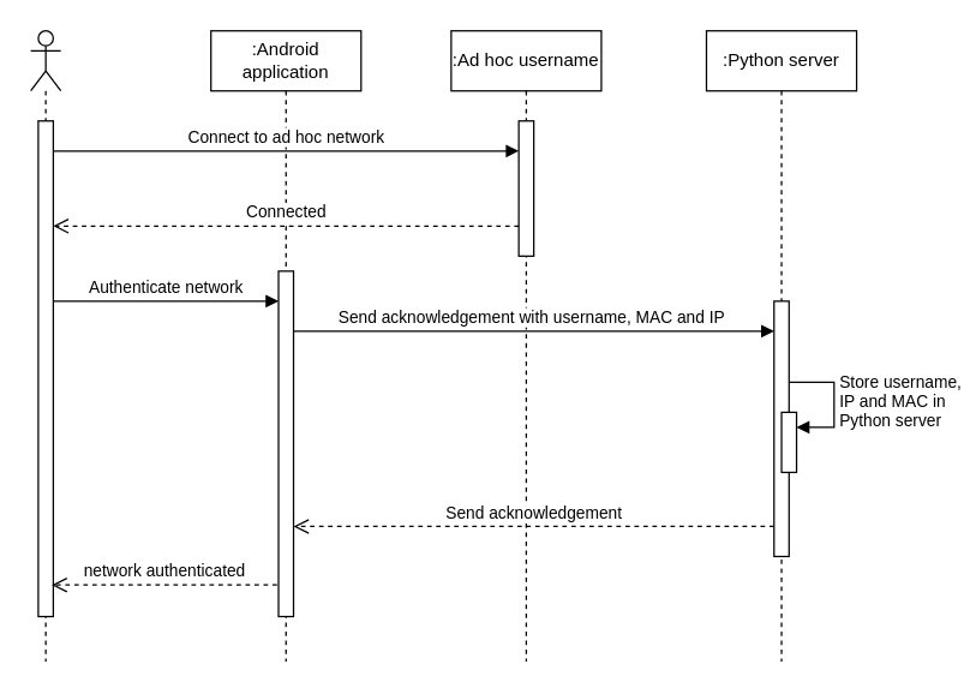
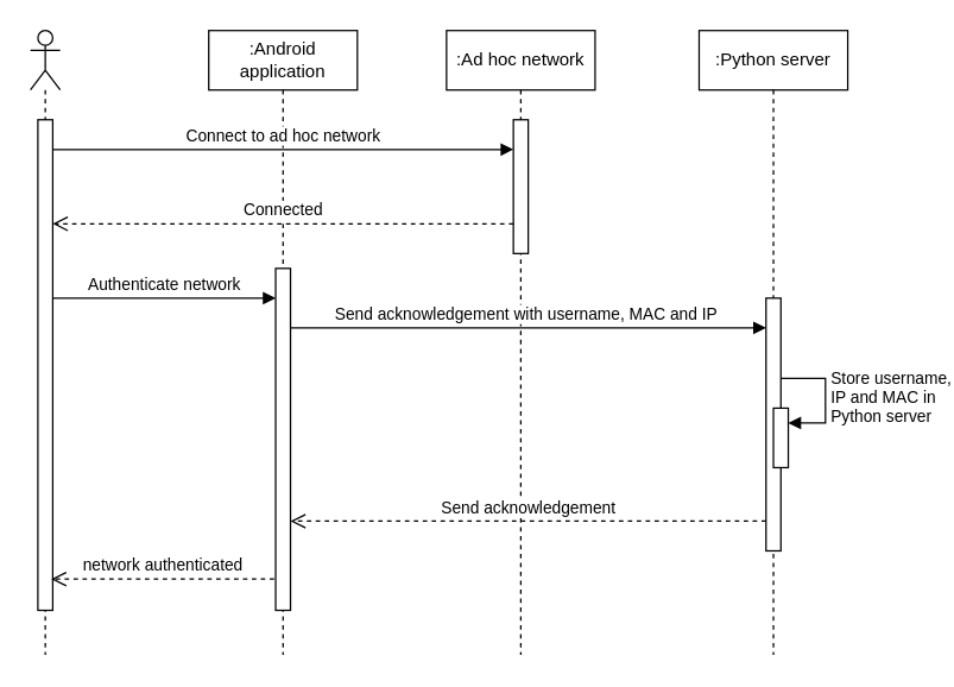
  <mxCell id="0" />
  <mxCell id="1" parent="0" />
  <mxCell id="2" value="" style="shape=umlLifeline;perimeter=lifelinePerimeter;whiteSpace=wrap;html=1;container=1;dropTarget=0;collapsible=0;recursiveResize=0;outlineConnect=0;portConstraint=eastwest;newEdgeStyle={&quot;curved&quot;:0,&quot;rounded&quot;:0};participant=umlActor;" parent="1" vertex="1"><mxGeometry x="20" y="20" width="20" height="420" as="geometry" /></mxCell>
  <mxCell id="3" value="" style="html=1;points=[[0,0,0,0,5],[0,1,0,0,-5],[1,0,0,0,5],[1,1,0,0,-5]];perimeter=orthogonalPerimeter;outlineConnect=0;targetShapes=umlLifeline;portConstraint=eastwest;newEdgeStyle={&quot;curved&quot;:0,&quot;rounded&quot;:0};" parent="2" vertex="1"><mxGeometry x="5" y="60" width="10" height="330" as="geometry" /></mxCell>
- <mxCell id="4" value=":Ad hoc username" style="shape=umlLifeline;perimeter=lifelinePerimeter;whiteSpace=wrap;html=1;container=1;dropTarget=0;collapsible=0;recursiveResize=0;outlineConnect=0;portConstraint=eastwest;newEdgeStyle={&quot;curved&quot;:0,&quot;rounded&quot;:0};" parent="1" vertex="1"><mxGeometry x="300" y="20" width="100" height="420" as="geometry" /></mxCell>
+ <mxCell id="4" value=":Ad hoc network" style="shape=umlLifeline;perimeter=lifelinePerimeter;whiteSpace=wrap;html=1;container=1;dropTarget=0;collapsible=0;recursiveResize=0;outlineConnect=0;portConstraint=eastwest;newEdgeStyle={&quot;curved&quot;:0,&quot;rounded&quot;:0};" parent="1" vertex="1"><mxGeometry x="300" y="20" width="100" height="420" as="geometry" /></mxCell>
  <mxCell id="5" value="" style="html=1;points=[[0,0,0,0,5],[0,1,0,0,-5],[1,0,0,0,5],[1,1,0,0,-5]];perimeter=orthogonalPerimeter;outlineConnect=0;targetShapes=umlLifeline;portConstraint=eastwest;newEdgeStyle={&quot;curved&quot;:0,&quot;rounded&quot;:0};" parent="4" vertex="1"><mxGeometry x="45" y="60" width="10" height="90" as="geometry" /></mxCell>
  <mxCell id="6" value=":Python server" style="shape=umlLifeline;perimeter=lifelinePerimeter;whiteSpace=wrap;html=1;container=1;dropTarget=0;collapsible=0;recursiveResize=0;outlineConnect=0;portConstraint=eastwest;newEdgeStyle={&quot;curved&quot;:0,&quot;rounded&quot;:0};" parent="1" vertex="1"><mxGeometry x="470" y="20" width="100" height="420" as="geometry" /></mxCell>
  <mxCell id="7" value="" style="html=1;points=[[0,0,0,0,5],[0,1,0,0,-5],[1,0,0,0,5],[1,1,0,0,-5]];perimeter=orthogonalPerimeter;outlineConnect=0;targetShapes=umlLifeline;portConstraint=eastwest;newEdgeStyle={&quot;curved&quot;:0,&quot;rounded&quot;:0};" parent="6" vertex="1"><mxGeometry x="45" y="180" width="10" height="170" as="geometry" /></mxCell>
  <mxCell id="8" value="" style="html=1;points=[[0,0,0,0,5],[0,1,0,0,-5],[1,0,0,0,5],[1,1,0,0,-5]];perimeter=orthogonalPerimeter;outlineConnect=0;targetShapes=umlLifeline;portConstraint=eastwest;newEdgeStyle={&quot;curved&quot;:0,&quot;rounded&quot;:0};" parent="6" vertex="1"><mxGeometry x="50" y="254" width="10" height="40" as="geometry" /></mxCell>
  <mxCell id="9" value="Store username,&lt;div&gt;IP and MAC in&lt;/div&gt;&lt;div&gt;Python server&lt;/div&gt;" style="html=1;align=left;spacingLeft=2;endArrow=block;rounded=0;edgeStyle=orthogonalEdgeStyle;curved=0;rounded=0;" parent="6" target="8" edge="1"><mxGeometry relative="1" as="geometry"><mxPoint x="55" y="234" as="sourcePoint" /><Array as="points"><mxPoint x="85" y="264" /></Array></mxGeometry></mxCell>
  <mxCell id="10" value=":Android application" style="shape=umlLifeline;perimeter=lifelinePerimeter;whiteSpace=wrap;html=1;container=1;dropTarget=0;collapsible=0;recursiveResize=0;outlineConnect=0;portConstraint=eastwest;newEdgeStyle={&quot;curved&quot;:0,&quot;rounded&quot;:0};" parent="1" vertex="1"><mxGeometry x="140" y="20" width="100" height="420" as="geometry" /></mxCell>
  <mxCell id="11" value="" style="html=1;points=[[0,0,0,0,5],[0,1,0,0,-5],[1,0,0,0,5],[1,1,0,0,-5]];perimeter=orthogonalPerimeter;outlineConnect=0;targetShapes=umlLifeline;portConstraint=eastwest;newEdgeStyle={&quot;curved&quot;:0,&quot;rounded&quot;:0};" parent="10" vertex="1"><mxGeometry x="45" y="160" width="10" height="230" as="geometry" /></mxCell>
  <mxCell id="12" value="Connect to ad hoc network" style="html=1;verticalAlign=bottom;endArrow=block;curved=0;rounded=0;" parent="1" edge="1"><mxGeometry width="80" relative="1" as="geometry"><mxPoint x="35" y="100" as="sourcePoint" /><mxPoint x="345" y="100" as="targetPoint" /></mxGeometry></mxCell>
  <mxCell id="13" value="Connected" style="html=1;verticalAlign=bottom;endArrow=open;dashed=1;endSize=8;curved=0;rounded=0;" parent="1" edge="1"><mxGeometry relative="1" as="geometry"><mxPoint x="345" y="150" as="sourcePoint" /><mxPoint x="35" y="150" as="targetPoint" /></mxGeometry></mxCell>
  <mxCell id="14" value="Authenticate network" style="html=1;verticalAlign=bottom;endArrow=block;curved=0;rounded=0;" parent="1" edge="1"><mxGeometry width="80" relative="1" as="geometry"><mxPoint x="35" y="200" as="sourcePoint" /><mxPoint x="185" y="200" as="targetPoint" /></mxGeometry></mxCell>
  <mxCell id="15" value="Send acknowledgement with username, MAC and IP&amp;nbsp;" style="html=1;verticalAlign=bottom;endArrow=block;curved=0;rounded=0;" parent="1" edge="1"><mxGeometry width="80" relative="1" as="geometry"><mxPoint x="195" y="220" as="sourcePoint" /><mxPoint x="515" y="220" as="targetPoint" /></mxGeometry></mxCell>
  <mxCell id="16" value="Send acknowledgement" style="html=1;verticalAlign=bottom;endArrow=open;dashed=1;endSize=8;curved=0;rounded=0;" parent="1" edge="1"><mxGeometry relative="1" as="geometry"><mxPoint x="515" y="350" as="sourcePoint" /><mxPoint x="195" y="350" as="targetPoint" /></mxGeometry></mxCell>
  <mxCell id="17" value="network authenticated" style="html=1;verticalAlign=bottom;endArrow=open;dashed=1;endSize=8;curved=0;rounded=0;" parent="1" edge="1"><mxGeometry relative="1" as="geometry"><mxPoint x="184" y="389" as="sourcePoint" /><mxPoint x="34" y="389" as="targetPoint" /></mxGeometry></mxCell>
